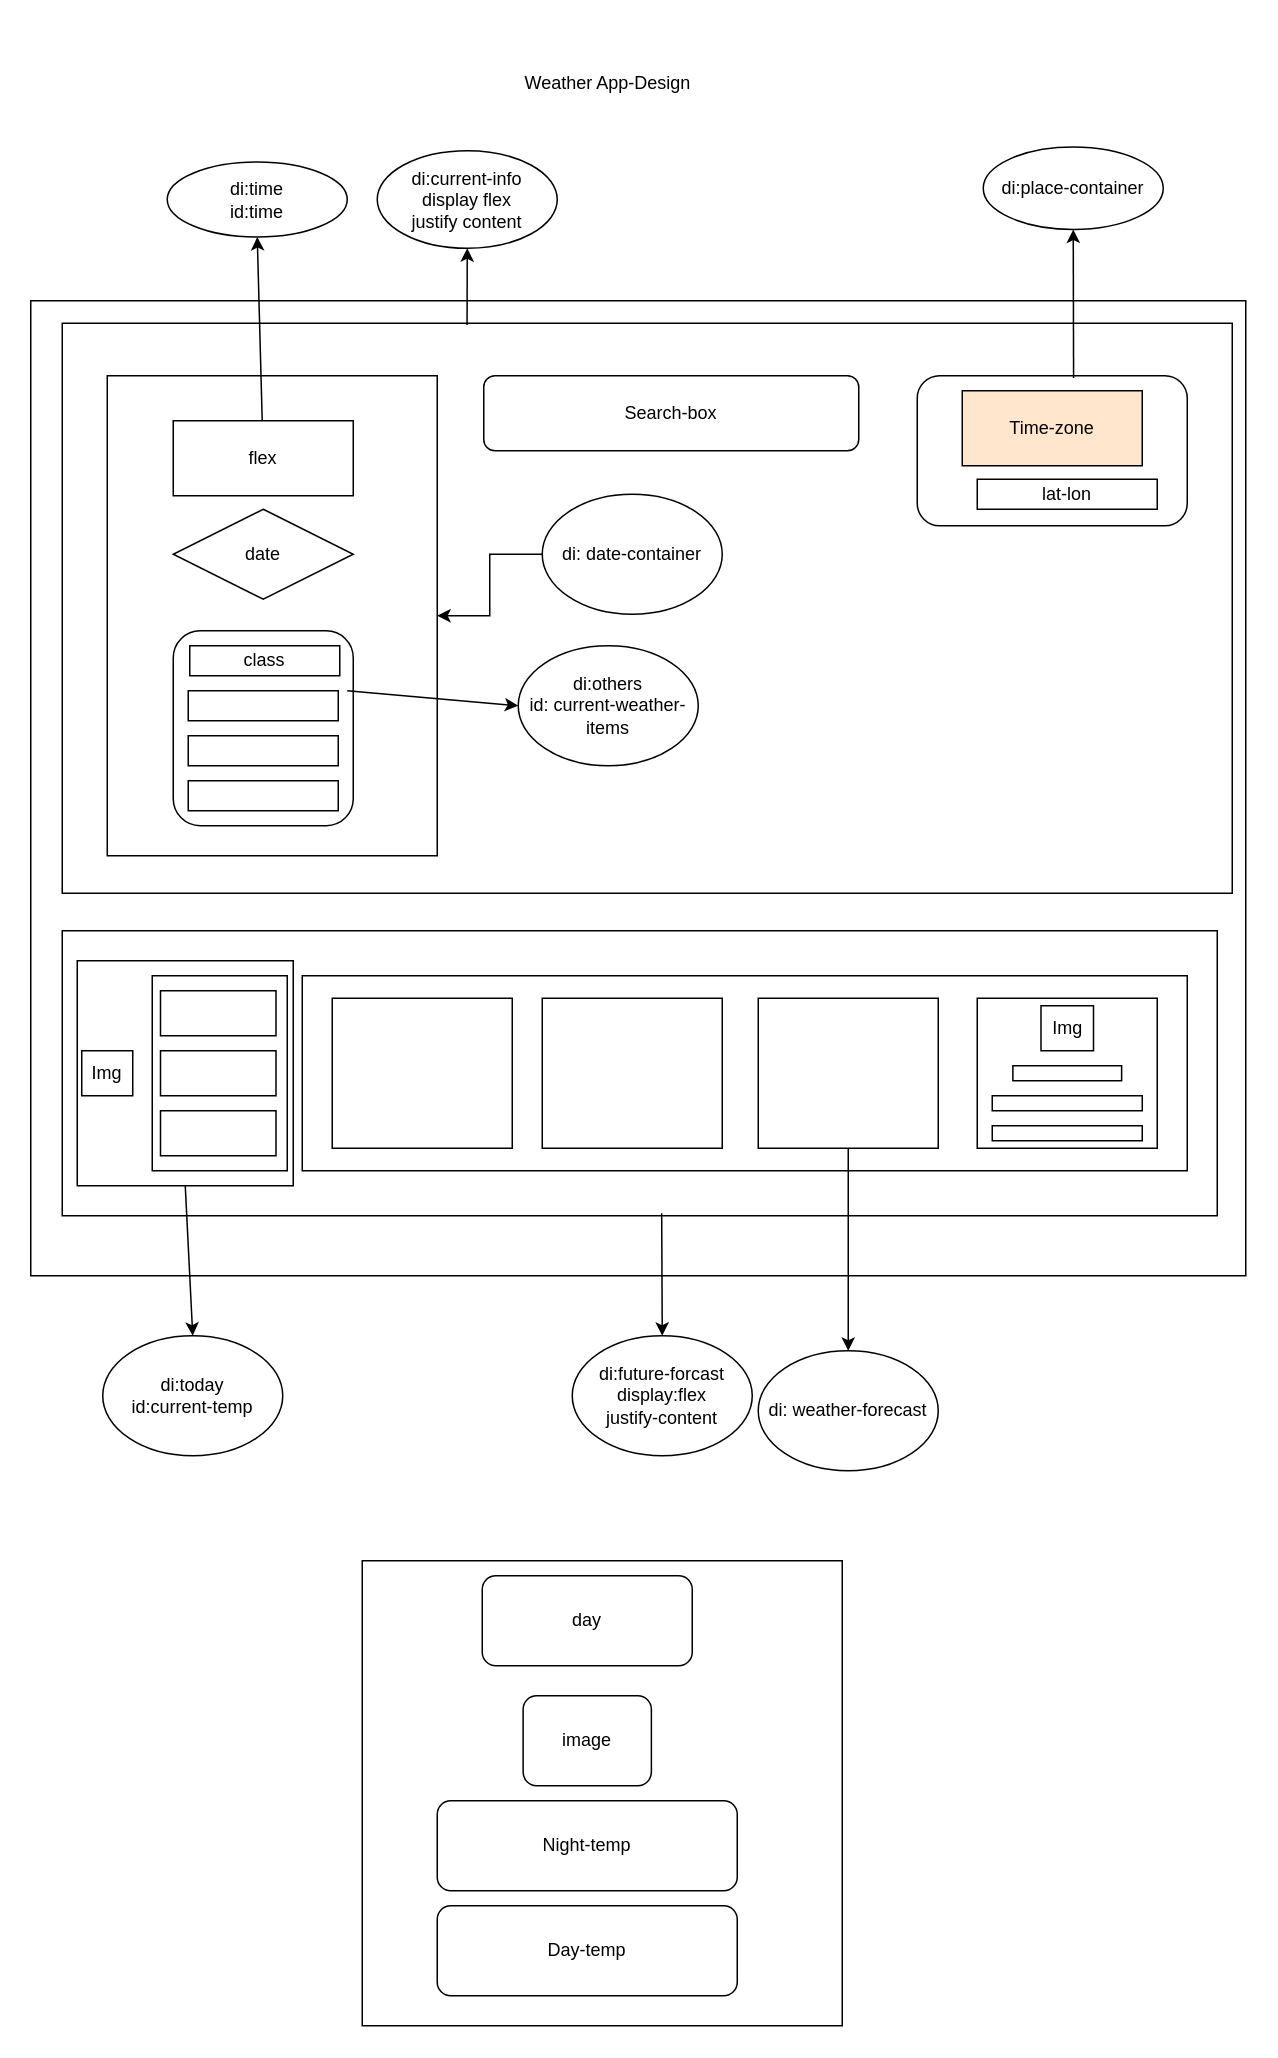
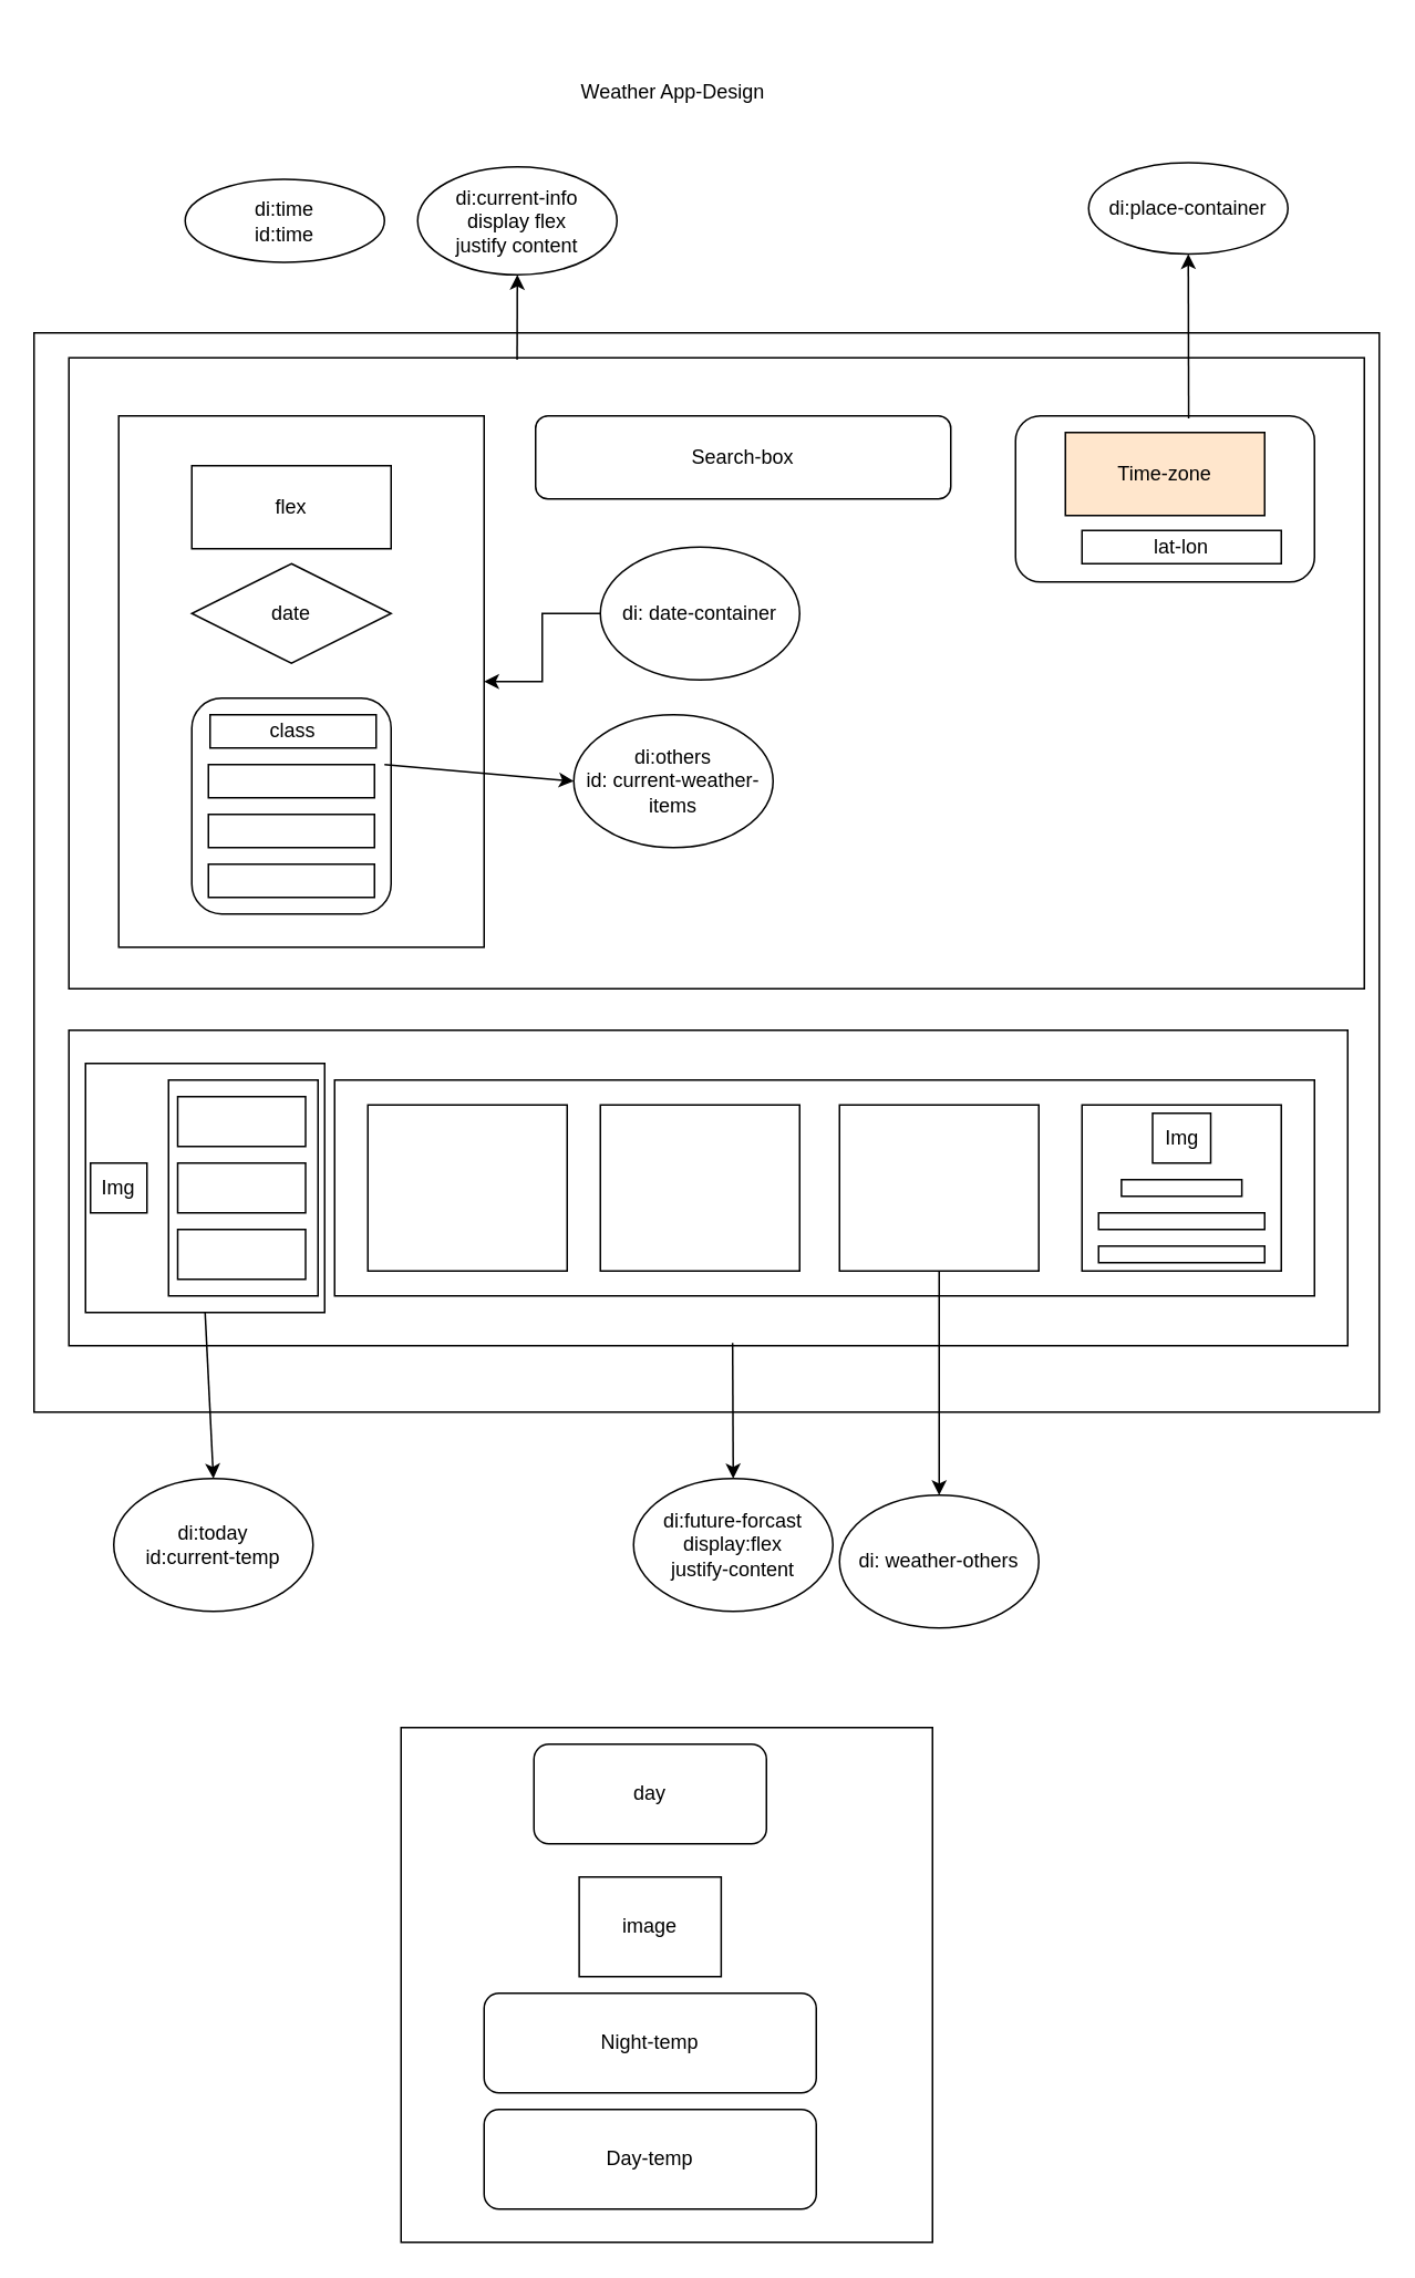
  <mxCell id="0" />
  <mxCell id="1" parent="0" />
  <mxCell id="2" value="" style="rounded=0;whiteSpace=wrap;html=1;" parent="1" vertex="1"><mxGeometry x="20" y="200" width="810" height="650" as="geometry" /></mxCell>
  <mxCell id="3" value="" style="rounded=0;whiteSpace=wrap;html=1;" parent="1" vertex="1"><mxGeometry x="41" y="620" width="770" height="190" as="geometry" /></mxCell>
  <mxCell id="4" value="" style="rounded=0;whiteSpace=wrap;html=1;" parent="1" vertex="1"><mxGeometry x="51" y="640" width="144" height="150" as="geometry" /></mxCell>
  <mxCell id="5" value="Weather App-Design" style="text;html=1;strokeColor=none;fillColor=none;align=center;verticalAlign=middle;whiteSpace=wrap;rounded=0;" parent="1" vertex="1"><mxGeometry x="290" y="20" width="230" height="70" as="geometry" /></mxCell>
  <mxCell id="6" value="di:future-forcast&lt;br&gt;display:flex&lt;br&gt;justify-content&lt;br&gt;" style="ellipse;whiteSpace=wrap;html=1;" parent="1" vertex="1"><mxGeometry x="381" y="890" width="120" height="80" as="geometry" /></mxCell>
  <mxCell id="7" value="" style="endArrow=classic;html=1;rounded=0;entryX=0.5;entryY=0;entryDx=0;entryDy=0;exitX=0.519;exitY=0.991;exitDx=0;exitDy=0;exitPerimeter=0;" parent="1" source="3" target="6" edge="1"><mxGeometry width="50" height="50" relative="1" as="geometry"><mxPoint x="471" y="810" as="sourcePoint" /><mxPoint x="521" y="760" as="targetPoint" /></mxGeometry></mxCell>
  <mxCell id="8" value="di:time&lt;br&gt;id:time" style="ellipse;whiteSpace=wrap;html=1;" parent="1" vertex="1"><mxGeometry x="111" y="107.5" width="120" height="50" as="geometry" /></mxCell>
  <mxCell id="9" value="di:place-container" style="ellipse;whiteSpace=wrap;html=1;" parent="1" vertex="1"><mxGeometry x="655" y="97.5" width="120" height="55" as="geometry" /></mxCell>
  <mxCell id="10" value="" style="rounded=0;whiteSpace=wrap;html=1;" parent="1" vertex="1"><mxGeometry x="201" y="650" width="590" height="130" as="geometry" /></mxCell>
  <mxCell id="11" value="" style="rounded=0;whiteSpace=wrap;html=1;" parent="1" vertex="1"><mxGeometry x="221" y="665" width="120" height="100" as="geometry" /></mxCell>
  <mxCell id="12" value="" style="rounded=0;whiteSpace=wrap;html=1;" parent="1" vertex="1"><mxGeometry x="361" y="665" width="120" height="100" as="geometry" /></mxCell>
  <mxCell id="13" value="" style="rounded=0;whiteSpace=wrap;html=1;" parent="1" vertex="1"><mxGeometry x="505" y="665" width="120" height="100" as="geometry" /></mxCell>
  <mxCell id="14" value="" style="rounded=0;whiteSpace=wrap;html=1;" parent="1" vertex="1"><mxGeometry x="651" y="665" width="120" height="100" as="geometry" /></mxCell>
  <mxCell id="15" value="" style="endArrow=classic;html=1;rounded=0;exitX=0.5;exitY=1;exitDx=0;exitDy=0;" parent="1" source="4" edge="1"><mxGeometry width="50" height="50" relative="1" as="geometry"><mxPoint x="351" y="880" as="sourcePoint" /><mxPoint x="128" y="890" as="targetPoint" /></mxGeometry></mxCell>
  <mxCell id="16" value="di:today&lt;br&gt;id:current-temp&lt;br&gt;" style="ellipse;whiteSpace=wrap;html=1;" parent="1" vertex="1"><mxGeometry x="68" y="890" width="120" height="80" as="geometry" /></mxCell>
  <mxCell id="17" value="" style="rounded=0;whiteSpace=wrap;html=1;" vertex="1" parent="1"><mxGeometry x="41" y="215" width="780" height="380" as="geometry" /></mxCell>
  <mxCell id="18" value="Search-box" style="rounded=1;whiteSpace=wrap;html=1;" vertex="1" parent="1"><mxGeometry x="322" y="250" width="250" height="50" as="geometry" /></mxCell>
  <mxCell id="19" value="" style="rounded=1;whiteSpace=wrap;html=1;" vertex="1" parent="1"><mxGeometry x="611" y="250" width="180" height="100" as="geometry" /></mxCell>
  <mxCell id="20" value="Time-zone" style="rounded=0;whiteSpace=wrap;html=1;fillColor=#ffe6cc;" vertex="1" parent="1"><mxGeometry x="641" y="260" width="120" height="50" as="geometry" /></mxCell>
  <mxCell id="21" value="lat-lon" style="rounded=0;whiteSpace=wrap;html=1;" vertex="1" parent="1"><mxGeometry x="651" y="319" width="120" height="20" as="geometry" /></mxCell>
- <mxCell id="22" value="di: weather-forecast" style="ellipse;whiteSpace=wrap;html=1;" vertex="1" parent="1"><mxGeometry x="505" y="900" width="120" height="80" as="geometry" /></mxCell>
+ <mxCell id="22" value="di: weather-others" style="ellipse;whiteSpace=wrap;html=1;" vertex="1" parent="1"><mxGeometry x="505" y="900" width="120" height="80" as="geometry" /></mxCell>
  <mxCell id="23" value="" style="endArrow=classic;html=1;rounded=0;entryX=0.5;entryY=0;entryDx=0;entryDy=0;" edge="1" parent="1" source="13" target="22"><mxGeometry width="50" height="50" relative="1" as="geometry"><mxPoint x="601" y="760" as="sourcePoint" /><mxPoint x="251" y="690" as="targetPoint" /></mxGeometry></mxCell>
  <mxCell id="24" value="" style="rounded=0;whiteSpace=wrap;html=1;" vertex="1" parent="1"><mxGeometry x="674.75" y="710" width="72.5" height="10" as="geometry" /></mxCell>
  <mxCell id="25" value="" style="rounded=0;whiteSpace=wrap;html=1;" vertex="1" parent="1"><mxGeometry x="661" y="750" width="100" height="10" as="geometry" /></mxCell>
  <mxCell id="26" value="Img" style="rounded=0;whiteSpace=wrap;html=1;" vertex="1" parent="1"><mxGeometry x="693.5" y="670" width="35" height="30" as="geometry" /></mxCell>
  <mxCell id="27" value="di:others&lt;br&gt;id: current-weather-items" style="ellipse;whiteSpace=wrap;html=1;" vertex="1" parent="1"><mxGeometry x="345" y="430" width="120" height="80" as="geometry" /></mxCell>
  <mxCell id="28" value="" style="rounded=0;whiteSpace=wrap;html=1;" vertex="1" parent="1"><mxGeometry x="71" y="250" width="220" height="320" as="geometry" /></mxCell>
  <mxCell id="29" value="flex" style="rounded=0;whiteSpace=wrap;html=1;" vertex="1" parent="1"><mxGeometry x="115" y="280" width="120" height="50" as="geometry" /></mxCell>
  <mxCell id="30" value="date" style="rhombus;whiteSpace=wrap;html=1;" vertex="1" parent="1"><mxGeometry x="115" y="339" width="120" height="60" as="geometry" /></mxCell>
  <mxCell id="31" value="" style="rounded=1;whiteSpace=wrap;html=1;" vertex="1" parent="1"><mxGeometry x="115" y="420" width="120" height="130" as="geometry" /></mxCell>
  <mxCell id="32" value="class" style="rounded=0;whiteSpace=wrap;html=1;" vertex="1" parent="1"><mxGeometry x="126" y="430" width="100" height="20" as="geometry" /></mxCell>
  <mxCell id="33" value="" style="rounded=0;whiteSpace=wrap;html=1;" vertex="1" parent="1"><mxGeometry x="125" y="460" width="100" height="20" as="geometry" /></mxCell>
  <mxCell id="34" value="" style="rounded=0;whiteSpace=wrap;html=1;" vertex="1" parent="1"><mxGeometry x="125" y="490" width="100" height="20" as="geometry" /></mxCell>
  <mxCell id="35" value="" style="rounded=0;whiteSpace=wrap;html=1;" vertex="1" parent="1"><mxGeometry x="125" y="520" width="100" height="20" as="geometry" /></mxCell>
  <mxCell id="36" value="" style="endArrow=classic;html=1;rounded=0;entryX=0;entryY=0.5;entryDx=0;entryDy=0;" edge="1" parent="1" target="27"><mxGeometry width="50" height="50" relative="1" as="geometry"><mxPoint x="231" y="460" as="sourcePoint" /><mxPoint x="361" y="300" as="targetPoint" /></mxGeometry></mxCell>
  <mxCell id="37" value="" style="edgeStyle=orthogonalEdgeStyle;rounded=0;orthogonalLoop=1;jettySize=auto;html=1;" edge="1" parent="1" source="38" target="28"><mxGeometry relative="1" as="geometry" /></mxCell>
  <mxCell id="38" value="di: date-container" style="ellipse;whiteSpace=wrap;html=1;" vertex="1" parent="1"><mxGeometry x="361" y="329" width="120" height="80" as="geometry" /></mxCell>
  <mxCell id="39" value="" style="endArrow=classic;html=1;rounded=0;entryX=0.5;entryY=1;entryDx=0;entryDy=0;exitX=0.579;exitY=0.015;exitDx=0;exitDy=0;exitPerimeter=0;" edge="1" parent="1" source="19" target="9"><mxGeometry width="50" height="50" relative="1" as="geometry"><mxPoint x="301" y="530" as="sourcePoint" /><mxPoint x="351" y="480" as="targetPoint" /></mxGeometry></mxCell>
  <mxCell id="40" value="di:current-info&lt;br&gt;display flex&lt;br&gt;justify content" style="ellipse;whiteSpace=wrap;html=1;" vertex="1" parent="1"><mxGeometry x="251" y="100" width="120" height="65" as="geometry" /></mxCell>
  <mxCell id="41" value="" style="endArrow=classic;html=1;rounded=0;entryX=0.5;entryY=1;entryDx=0;entryDy=0;exitX=0.346;exitY=0.003;exitDx=0;exitDy=0;exitPerimeter=0;" edge="1" parent="1" source="17" target="40"><mxGeometry width="50" height="50" relative="1" as="geometry"><mxPoint x="241" y="340" as="sourcePoint" /><mxPoint x="291" y="290" as="targetPoint" /></mxGeometry></mxCell>
  <mxCell id="42" value="Img" style="rounded=0;whiteSpace=wrap;html=1;" vertex="1" parent="1"><mxGeometry x="54" y="700" width="34" height="30" as="geometry" /></mxCell>
- <mxCell id="43" value="" style="endArrow=classic;html=1;rounded=0;entryX=0.5;entryY=1;entryDx=0;entryDy=0;" edge="1" parent="1" source="29" target="8"><mxGeometry width="50" height="50" relative="1" as="geometry"><mxPoint x="261" y="410" as="sourcePoint" /><mxPoint x="311" y="360" as="targetPoint" /></mxGeometry></mxCell>
  <mxCell id="44" value="" style="rounded=0;whiteSpace=wrap;html=1;" vertex="1" parent="1"><mxGeometry x="101" y="650" width="90" height="130" as="geometry" /></mxCell>
  <mxCell id="45" value="" style="rounded=0;whiteSpace=wrap;html=1;" vertex="1" parent="1"><mxGeometry x="106.5" y="660" width="77" height="30" as="geometry" /></mxCell>
  <mxCell id="46" value="" style="rounded=0;whiteSpace=wrap;html=1;" vertex="1" parent="1"><mxGeometry x="106.5" y="700" width="77" height="30" as="geometry" /></mxCell>
  <mxCell id="47" value="" style="rounded=0;whiteSpace=wrap;html=1;" vertex="1" parent="1"><mxGeometry x="106.5" y="740" width="77" height="30" as="geometry" /></mxCell>
  <mxCell id="48" value="" style="rounded=0;whiteSpace=wrap;html=1;" vertex="1" parent="1"><mxGeometry x="661" y="730" width="100" height="10" as="geometry" /></mxCell>
  <mxCell id="49" value="" style="rounded=0;whiteSpace=wrap;html=1;" vertex="1" parent="1"><mxGeometry x="241" y="1040" width="320" height="310" as="geometry" /></mxCell>
  <mxCell id="50" value="day" style="rounded=1;whiteSpace=wrap;html=1;" vertex="1" parent="1"><mxGeometry x="321" y="1050" width="140" height="60" as="geometry" /></mxCell>
- <mxCell id="51" value="image" style="rounded=1;whiteSpace=wrap;html=1;" vertex="1" parent="1"><mxGeometry x="348.25" y="1130" width="85.5" height="60" as="geometry" /></mxCell>
+ <mxCell id="51" value="image" style="whiteSpace=wrap;html=1;rounded=0;" vertex="1" parent="1"><mxGeometry x="348.25" y="1130" width="85.5" height="60" as="geometry" /></mxCell>
  <mxCell id="52" value="Day-temp" style="rounded=1;whiteSpace=wrap;html=1;" vertex="1" parent="1"><mxGeometry x="291" y="1270" width="200" height="60" as="geometry" /></mxCell>
  <mxCell id="53" value="Night-temp" style="rounded=1;whiteSpace=wrap;html=1;" vertex="1" parent="1"><mxGeometry x="291" y="1200" width="200" height="60" as="geometry" /></mxCell>
